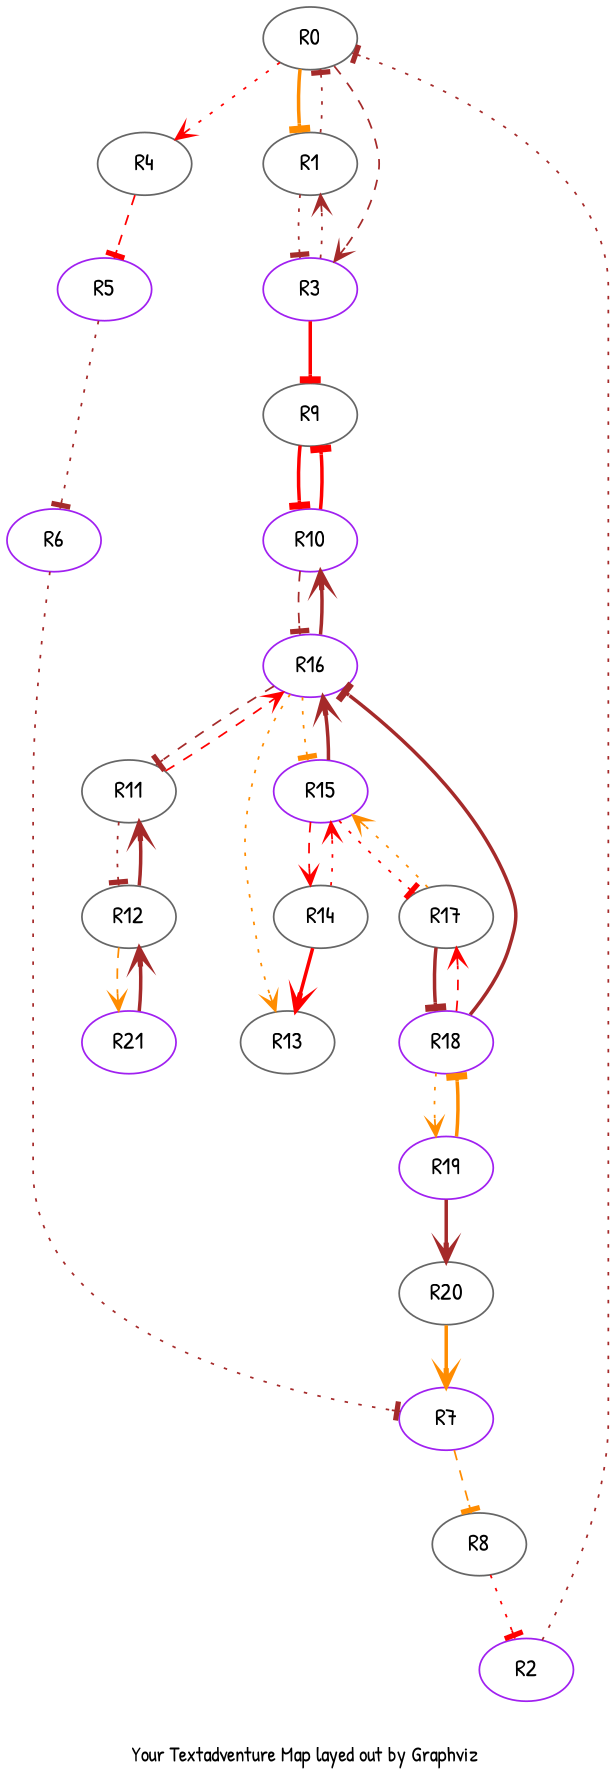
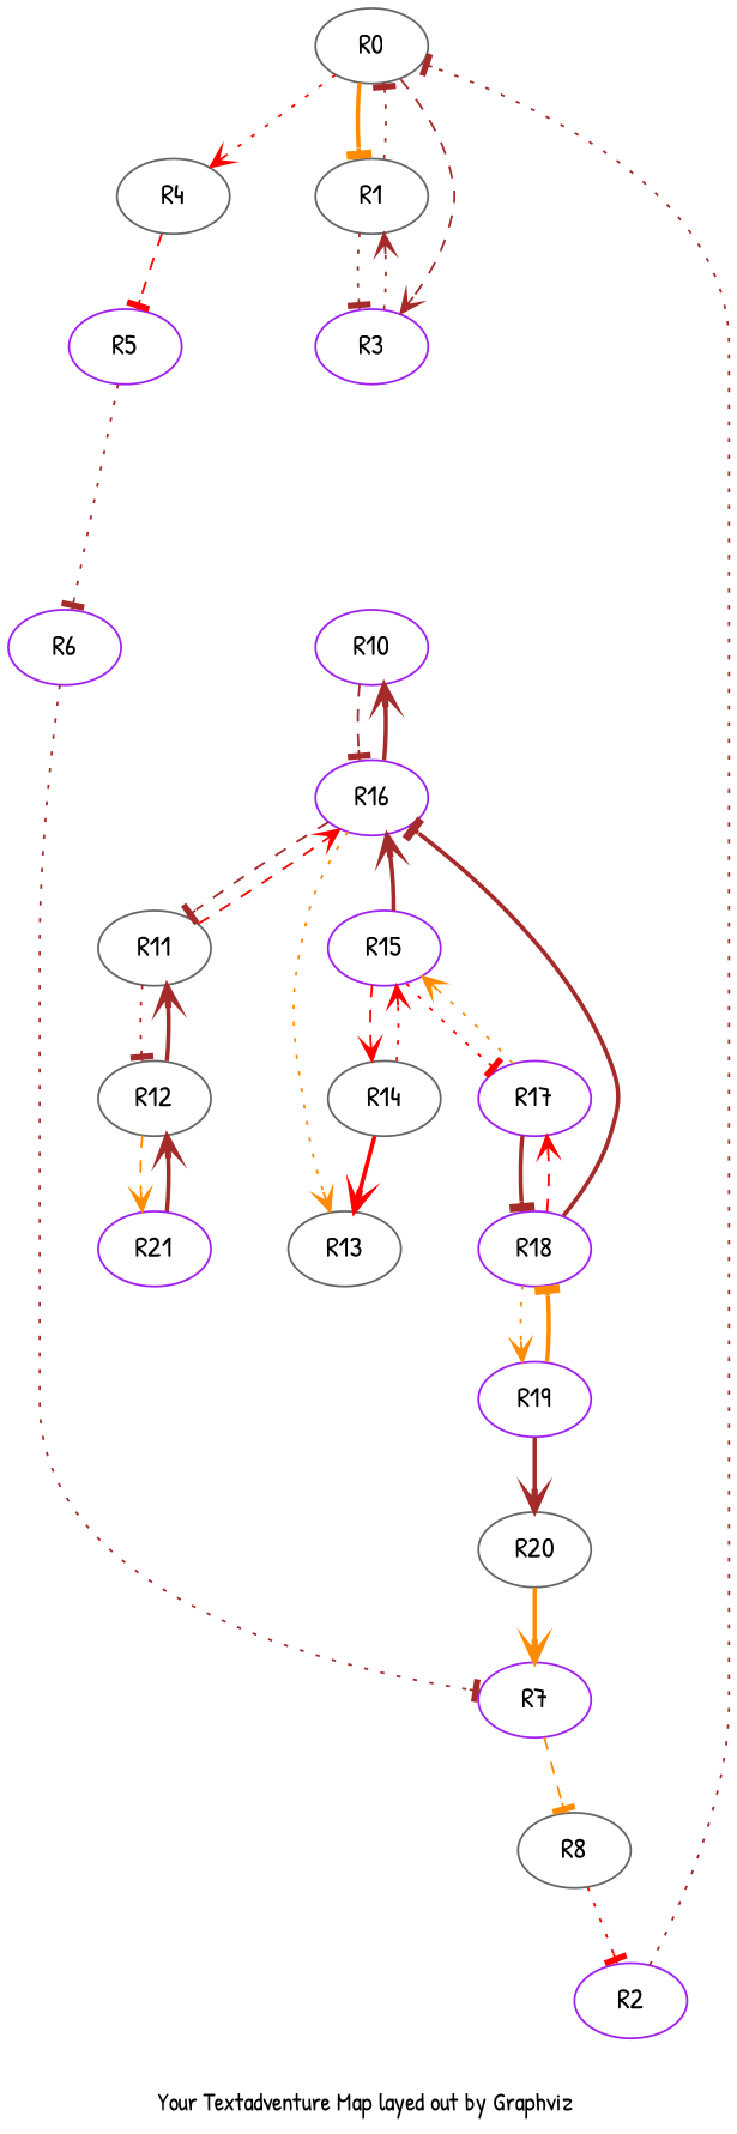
  digraph {
    fontname="Patrick Hand"
    fontsize=12
    label="Your Textadventure Map layed out by Graphviz "
    node [color=purple fontname="Patrick Hand"]
    edge [arrowhead=tee color=brown fontname="Patrick Hand" style=dotted]
    R0 [color=gray40]
    R2
    R1 [color=gray40]
    R4 [color=gray40]
    R3
    R5
-   R9 [color=gray40]
    R10
    R6
    R7
    R8 [color=gray40]
    R16
    R11 [color=gray40]
    R15
    R13 [color=gray40]
    R12 [color=gray40]
    R21
    R14 [color=gray40]
-   R17 [color=gray40]
+   R17
    R18
    R20 [color=gray40]
    R19
    R0 -> R1 [color=darkorange style=bold]
    R0 -> R4 [arrowhead=vee color=red]
    R0 -> R3 [arrowhead=vee style=dashed]
    R2 -> R0
    R1 -> R0
    R1 -> R3
    R4 -> R5 [color=red style=dashed]
    R3 -> R1 [arrowhead=vee]
-   R3 -> R9 [color=red style=bold]
    R5 -> R6
-   R9 -> R10 [color=red style=bold]
-   R10 -> R9 [color=red style=bold]
    R10 -> R16 [style=dashed]
    R6 -> R7
    R7 -> R8 [color=darkorange style=dashed]
    R8 -> R2 [color=red]
    R16 -> R10 [arrowhead=vee style=bold]
    R16 -> R11 [style=dashed]
-   R16 -> R15 [color=darkorange]
    R16 -> R13 [arrowhead=vee color=darkorange]
    R11 -> R16 [arrowhead=vee color=red style=dashed]
    R11 -> R12
    R15 -> R16 [arrowhead=vee style=bold]
    R15 -> R14 [arrowhead=vee color=red style=dashed]
    R15 -> R17 [color=red]
    R12 -> R11 [arrowhead=vee style=bold]
    R12 -> R21 [arrowhead=vee color=darkorange style=dashed]
    R21 -> R12 [arrowhead=vee style=bold]
    R14 -> R15 [arrowhead=vee color=red]
    R14 -> R13 [arrowhead=vee color=red style=bold]
    R17 -> R15 [arrowhead=vee color=darkorange]
    R17 -> R18 [style=bold]
    R18 -> R16 [style=bold]
    R18 -> R17 [arrowhead=vee color=red style=dashed]
    R18 -> R19 [arrowhead=vee color=darkorange]
    R20 -> R7 [arrowhead=vee color=darkorange style=bold]
    R19 -> R18 [color=darkorange style=bold]
    R19 -> R20 [arrowhead=vee style=bold]
  }
